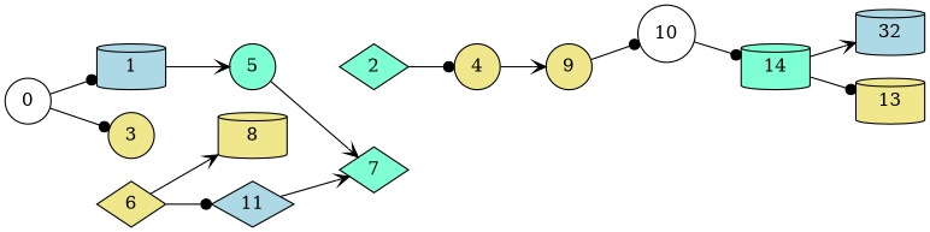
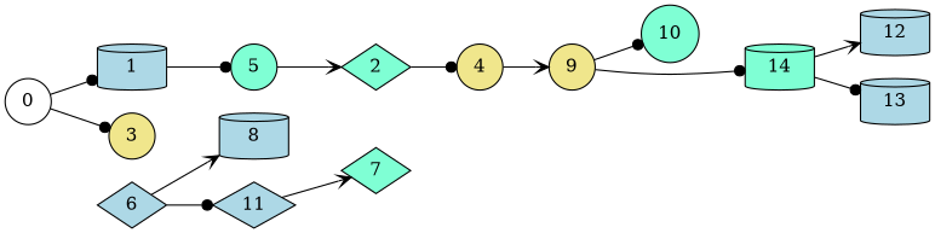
  digraph {
    rankdir=LR
    node [fillcolor=lightblue shape=circle style=filled]
    edge [arrowhead=dot]
    0 [fillcolor=white]
    1 [shape=cylinder]
    3 [fillcolor=khaki]
    5 [fillcolor=aquamarine]
    2 [fillcolor=aquamarine shape=diamond]
    4 [fillcolor=khaki]
    9 [fillcolor=khaki]
-   6 [fillcolor=khaki shape=diamond]
-   8 [fillcolor=khaki shape=cylinder]
+   6 [shape=diamond]
+   8 [shape=cylinder]
    11 [shape=diamond]
-   10 [fillcolor=white]
+   10 [fillcolor=aquamarine]
    7 [fillcolor=aquamarine shape=diamond]
    14 [fillcolor=aquamarine shape=cylinder]
-   12 [shape=cylinder label=32]
-   13 [fillcolor=khaki shape=cylinder]
+   12 [shape=cylinder]
+   13 [shape=cylinder]
    0 -> 1
    0 -> 3
-   1 -> 5 [arrowhead=vee]
-   5 -> 7 [arrowhead=vee]
+   1 -> 5
+   5 -> 2 [arrowhead=vee]
    2 -> 4
    4 -> 9 [arrowhead=vee]
    9 -> 10
    6 -> 8 [arrowhead=vee]
    6 -> 11
    11 -> 7 [arrowhead=vee]
-   10 -> 14
+   9 -> 14
    14 -> 12 [arrowhead=vee]
    14 -> 13
  }
